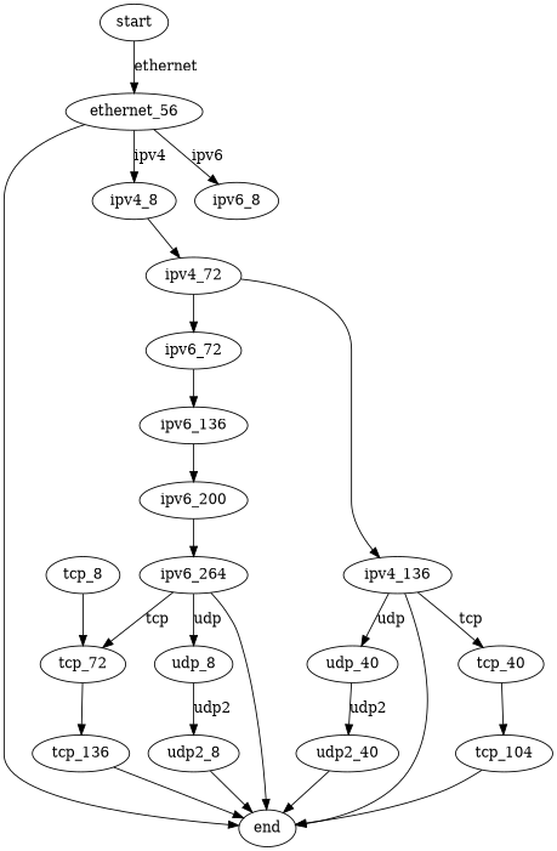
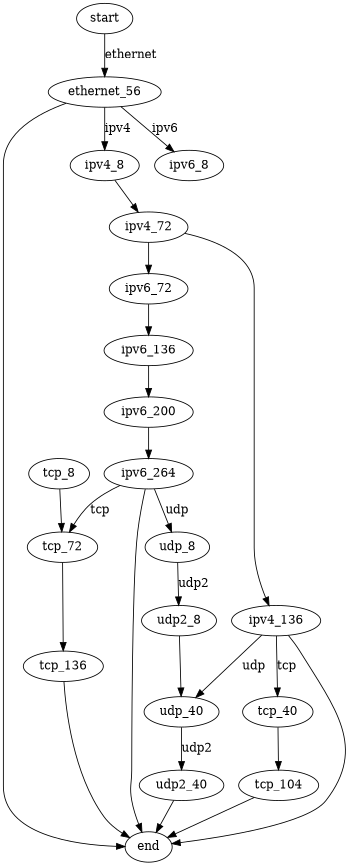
  strict digraph {
    node [header=ipv6]
    ethernet_56 [header=ethernet]
    end [header=""]
    ipv4_8 [header=ipv4]
    ipv6_8
    start [header=""]
    ipv4_72 [header=ipv4]
    ipv4_136 [header=ipv4]
    ipv6_72
    tcp_40 [header=tcp]
    udp_40 [header=udp]
    tcp_104 [header=tcp]
    udp2_40 [header=udp2]
    ipv6_136
    ipv6_200
    ipv6_264
    udp_8 [header=udp]
    tcp_72 [header=tcp]
    tcp_8 [header=tcp]
    udp2_8 [header=udp2]
    tcp_136 [header=tcp]
    ethernet_56 -> end
    ethernet_56 -> ipv4_8 [label=ipv4]
    ethernet_56 -> ipv6_8 [label=ipv6]
    ipv4_8 -> ipv4_72
    start -> ethernet_56 [label=ethernet]
    ipv4_72 -> ipv4_136
    ipv4_72 -> ipv6_72
    ipv4_136 -> end
    ipv4_136 -> tcp_40 [label=tcp]
    ipv4_136 -> udp_40 [label=udp]
    ipv6_72 -> ipv6_136
    tcp_40 -> tcp_104
    udp_40 -> udp2_40 [label=udp2]
    tcp_104 -> end
    udp2_40 -> end
    ipv6_136 -> ipv6_200
    ipv6_200 -> ipv6_264
    ipv6_264 -> end
    ipv6_264 -> udp_8 [label=udp]
    ipv6_264 -> tcp_72 [label=tcp]
    udp_8 -> udp2_8 [label=udp2]
    tcp_72 -> tcp_136
    tcp_8 -> tcp_72
-   udp2_8 -> end
+   udp2_8 -> udp_40
    tcp_136 -> end
  }
